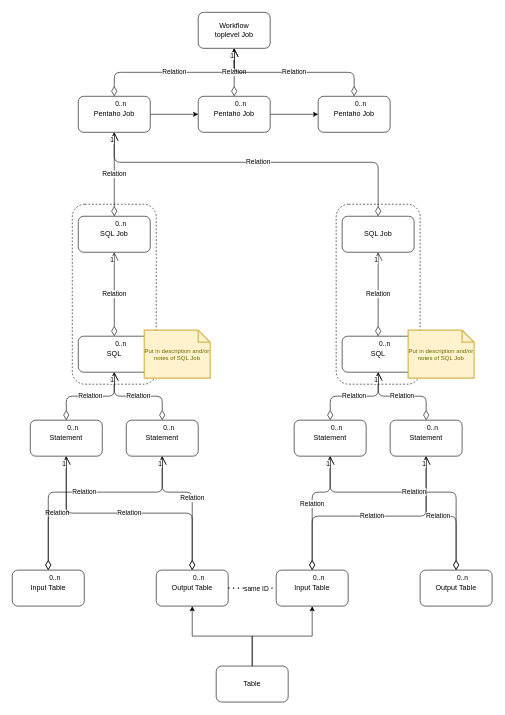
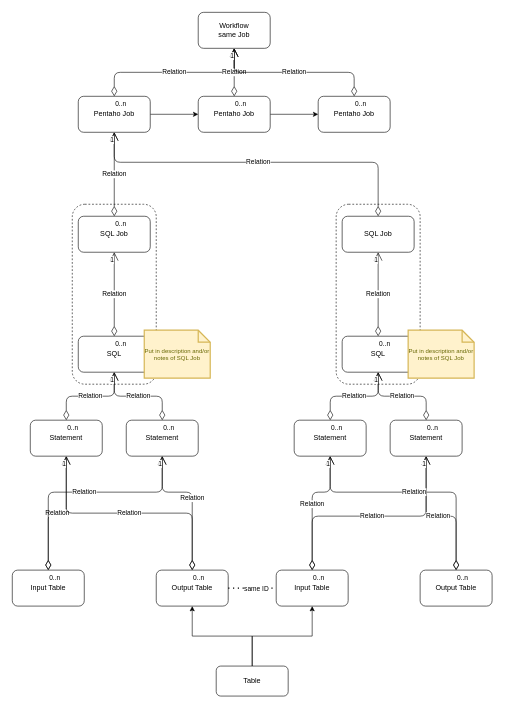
  <mxCell id="0" />
  <mxCell id="1" parent="0" />
  <mxCell id="2" value="" style="rounded=1;whiteSpace=wrap;html=1;dashed=1;fillColor=none;" parent="1" vertex="1"><mxGeometry x="120" y="340" width="140" height="300" as="geometry" /></mxCell>
  <mxCell id="3" value="" style="rounded=1;whiteSpace=wrap;html=1;dashed=1;fillColor=none;" parent="1" vertex="1"><mxGeometry x="560" y="340" width="140" height="300" as="geometry" /></mxCell>
  <mxCell id="4" style="edgeStyle=orthogonalEdgeStyle;rounded=0;orthogonalLoop=1;jettySize=auto;html=1;" parent="1" source="5" target="47" edge="1"><mxGeometry relative="1" as="geometry" /></mxCell>
  <mxCell id="5" value="Pentaho Job" style="rounded=1;whiteSpace=wrap;html=1;" parent="1" vertex="1"><mxGeometry x="130" y="160" width="120" height="60" as="geometry" /></mxCell>
  <mxCell id="6" value="SQL" style="rounded=1;whiteSpace=wrap;html=1;" parent="1" vertex="1"><mxGeometry x="130" y="560" width="120" height="60" as="geometry" /></mxCell>
  <mxCell id="7" value="Input Table" style="rounded=1;whiteSpace=wrap;html=1;" parent="1" vertex="1"><mxGeometry x="20" y="950" width="120" height="60" as="geometry" /></mxCell>
  <mxCell id="8" value="SQL Job" style="rounded=1;whiteSpace=wrap;html=1;" parent="1" vertex="1"><mxGeometry x="130" y="360" width="120" height="60" as="geometry" /></mxCell>
  <mxCell id="9" value="Relation" style="endArrow=open;html=1;endSize=12;startArrow=diamondThin;startSize=14;startFill=0;edgeStyle=orthogonalEdgeStyle;" parent="1" source="8" target="5" edge="1"><mxGeometry relative="1" as="geometry"><mxPoint x="490" y="590" as="sourcePoint" /><mxPoint x="650" y="590" as="targetPoint" /></mxGeometry></mxCell>
  <mxCell id="10" value="0..n" style="edgeLabel;resizable=0;html=1;align=left;verticalAlign=top;" parent="9" connectable="0" vertex="1"><mxGeometry x="-1" relative="1" as="geometry" /></mxCell>
  <mxCell id="11" value="1" style="edgeLabel;resizable=0;html=1;align=right;verticalAlign=top;" parent="9" connectable="0" vertex="1"><mxGeometry x="1" relative="1" as="geometry" /></mxCell>
  <mxCell id="12" value="Relation" style="endArrow=open;html=1;endSize=12;startArrow=diamondThin;startSize=14;startFill=0;edgeStyle=orthogonalEdgeStyle;exitX=0.5;exitY=0;exitDx=0;exitDy=0;" parent="1" source="6" target="8" edge="1"><mxGeometry relative="1" as="geometry"><mxPoint x="189.5" y="560" as="sourcePoint" /><mxPoint x="189.5" y="420" as="targetPoint" /></mxGeometry></mxCell>
  <mxCell id="13" value="0..n" style="edgeLabel;resizable=0;html=1;align=left;verticalAlign=top;" parent="12" connectable="0" vertex="1"><mxGeometry x="-1" relative="1" as="geometry" /></mxCell>
  <mxCell id="14" value="1" style="edgeLabel;resizable=0;html=1;align=right;verticalAlign=top;" parent="12" connectable="0" vertex="1"><mxGeometry x="1" relative="1" as="geometry" /></mxCell>
  <mxCell id="15" value="Relation" style="endArrow=open;html=1;endSize=12;startArrow=diamondThin;startSize=14;startFill=0;edgeStyle=orthogonalEdgeStyle;entryX=0.5;entryY=1;entryDx=0;entryDy=0;" parent="1" source="7" target="59" edge="1"><mxGeometry relative="1" as="geometry"><mxPoint x="190" y="760" as="sourcePoint" /><mxPoint x="450" y="670" as="targetPoint" /></mxGeometry></mxCell>
  <mxCell id="16" value="0..n" style="edgeLabel;resizable=0;html=1;align=left;verticalAlign=top;" parent="15" connectable="0" vertex="1"><mxGeometry x="-1" relative="1" as="geometry" /></mxCell>
  <mxCell id="17" value="1" style="edgeLabel;resizable=0;html=1;align=right;verticalAlign=top;" parent="15" connectable="0" vertex="1"><mxGeometry x="1" relative="1" as="geometry" /></mxCell>
  <mxCell id="18" value="Output Table" style="rounded=1;whiteSpace=wrap;html=1;" parent="1" vertex="1"><mxGeometry x="260" y="950" width="120" height="60" as="geometry" /></mxCell>
  <mxCell id="19" value="Relation" style="endArrow=open;html=1;endSize=12;startArrow=diamondThin;startSize=14;startFill=0;edgeStyle=orthogonalEdgeStyle;exitX=0.5;exitY=0;exitDx=0;exitDy=0;entryX=0.5;entryY=1;entryDx=0;entryDy=0;" parent="1" source="18" target="59" edge="1"><mxGeometry relative="1" as="geometry"><mxPoint x="80" y="770" as="sourcePoint" /><mxPoint x="200" y="630" as="targetPoint" /></mxGeometry></mxCell>
  <mxCell id="20" value="0..n" style="edgeLabel;resizable=0;html=1;align=left;verticalAlign=top;" parent="19" connectable="0" vertex="1"><mxGeometry x="-1" relative="1" as="geometry" /></mxCell>
  <mxCell id="21" value="1" style="edgeLabel;resizable=0;html=1;align=right;verticalAlign=top;" parent="19" connectable="0" vertex="1"><mxGeometry x="1" relative="1" as="geometry" /></mxCell>
  <mxCell id="22" value="Put in description and/or notes of SQL Job" style="shape=note;strokeWidth=2;fontSize=10;size=20;whiteSpace=wrap;html=1;fillColor=#fff2cc;strokeColor=#d6b656;fontColor=#666600;" parent="1" vertex="1"><mxGeometry x="240" y="550" width="110.0" height="80" as="geometry" /></mxCell>
  <mxCell id="23" value="SQL" style="rounded=1;whiteSpace=wrap;html=1;" parent="1" vertex="1"><mxGeometry x="570" y="560" width="120" height="60" as="geometry" /></mxCell>
  <mxCell id="24" value="Input Table" style="rounded=1;whiteSpace=wrap;html=1;" parent="1" vertex="1"><mxGeometry x="460" y="950" width="120" height="60" as="geometry" /></mxCell>
  <mxCell id="25" value="0..n" style="edgeLabel;resizable=0;html=1;align=left;verticalAlign=top;" parent="1" connectable="0" vertex="1"><mxGeometry x="630" y="360" as="geometry" /></mxCell>
  <mxCell id="26" value="Relation" style="endArrow=open;html=1;endSize=12;startArrow=diamondThin;startSize=14;startFill=0;edgeStyle=orthogonalEdgeStyle;exitX=0.5;exitY=0;exitDx=0;exitDy=0;" parent="1" source="23" target="40" edge="1"><mxGeometry relative="1" as="geometry"><mxPoint x="629.5" y="560" as="sourcePoint" /><mxPoint x="629.5" y="420" as="targetPoint" /></mxGeometry></mxCell>
  <mxCell id="27" value="0..n" style="edgeLabel;resizable=0;html=1;align=left;verticalAlign=top;" parent="26" connectable="0" vertex="1"><mxGeometry x="-1" relative="1" as="geometry" /></mxCell>
  <mxCell id="28" value="1" style="edgeLabel;resizable=0;html=1;align=right;verticalAlign=top;" parent="26" connectable="0" vertex="1"><mxGeometry x="1" relative="1" as="geometry" /></mxCell>
  <mxCell id="29" value="Relation" style="endArrow=open;html=1;endSize=12;startArrow=diamondThin;startSize=14;startFill=0;edgeStyle=orthogonalEdgeStyle;entryX=0.5;entryY=1;entryDx=0;entryDy=0;" parent="1" source="24" target="74" edge="1"><mxGeometry relative="1" as="geometry"><mxPoint x="630" y="760" as="sourcePoint" /><mxPoint x="890" y="670" as="targetPoint" /><Array as="points"><mxPoint x="520" y="860" /><mxPoint x="710" y="860" /></Array></mxGeometry></mxCell>
  <mxCell id="30" value="0..n" style="edgeLabel;resizable=0;html=1;align=left;verticalAlign=top;" parent="29" connectable="0" vertex="1"><mxGeometry x="-1" relative="1" as="geometry" /></mxCell>
  <mxCell id="31" value="1" style="edgeLabel;resizable=0;html=1;align=right;verticalAlign=top;" parent="29" connectable="0" vertex="1"><mxGeometry x="1" relative="1" as="geometry" /></mxCell>
  <mxCell id="32" value="Output Table" style="rounded=1;whiteSpace=wrap;html=1;" parent="1" vertex="1"><mxGeometry x="700" y="950" width="120" height="60" as="geometry" /></mxCell>
  <mxCell id="33" value="Relation" style="endArrow=open;html=1;endSize=12;startArrow=diamondThin;startSize=14;startFill=0;edgeStyle=orthogonalEdgeStyle;exitX=0.5;exitY=0;exitDx=0;exitDy=0;entryX=0.5;entryY=1;entryDx=0;entryDy=0;" parent="1" source="32" target="74" edge="1"><mxGeometry relative="1" as="geometry"><mxPoint x="520" y="770" as="sourcePoint" /><mxPoint x="640" y="630" as="targetPoint" /><Array as="points"><mxPoint x="760" y="860" /><mxPoint x="710" y="860" /></Array></mxGeometry></mxCell>
  <mxCell id="34" value="0..n" style="edgeLabel;resizable=0;html=1;align=left;verticalAlign=top;" parent="33" connectable="0" vertex="1"><mxGeometry x="-1" relative="1" as="geometry" /></mxCell>
  <mxCell id="35" value="1" style="edgeLabel;resizable=0;html=1;align=right;verticalAlign=top;" parent="33" connectable="0" vertex="1"><mxGeometry x="1" relative="1" as="geometry" /></mxCell>
  <mxCell id="36" value="Put in description and/or notes of SQL Job" style="shape=note;strokeWidth=2;fontSize=10;size=20;whiteSpace=wrap;html=1;fillColor=#fff2cc;strokeColor=#d6b656;fontColor=#666600;" parent="1" vertex="1"><mxGeometry x="680" y="550" width="110.0" height="80" as="geometry" /></mxCell>
  <mxCell id="37" value="Relation" style="endArrow=open;html=1;endSize=12;startArrow=diamondThin;startSize=14;startFill=0;edgeStyle=orthogonalEdgeStyle;exitX=0.5;exitY=0;exitDx=0;exitDy=0;" parent="1" source="40" target="5" edge="1"><mxGeometry relative="1" as="geometry"><mxPoint x="590" y="210" as="sourcePoint" /><mxPoint x="200" y="230" as="targetPoint" /><Array as="points"><mxPoint x="630" y="270" /><mxPoint x="190" y="270" /></Array></mxGeometry></mxCell>
  <mxCell id="38" value="0..n" style="edgeLabel;resizable=0;html=1;align=left;verticalAlign=top;" parent="37" connectable="0" vertex="1"><mxGeometry x="-1" relative="1" as="geometry" /></mxCell>
  <mxCell id="39" value="1" style="edgeLabel;resizable=0;html=1;align=right;verticalAlign=top;" parent="37" connectable="0" vertex="1"><mxGeometry x="1" relative="1" as="geometry" /></mxCell>
  <mxCell id="40" value="SQL Job" style="rounded=1;whiteSpace=wrap;html=1;" parent="1" vertex="1"><mxGeometry x="570" y="360" width="120" height="60" as="geometry" /></mxCell>
  <mxCell id="41" value="" style="endArrow=none;dashed=1;html=1;dashPattern=1 3;strokeWidth=2;exitX=1;exitY=0.5;exitDx=0;exitDy=0;" parent="1" source="18" target="24" edge="1"><mxGeometry width="50" height="50" relative="1" as="geometry"><mxPoint x="330" y="780" as="sourcePoint" /><mxPoint x="380" y="730" as="targetPoint" /></mxGeometry></mxCell>
  <mxCell id="42" value="same ID" style="edgeLabel;html=1;align=center;verticalAlign=middle;resizable=0;points=[];" parent="41" vertex="1" connectable="0"><mxGeometry x="0.15" y="-1" relative="1" as="geometry"><mxPoint as="offset" /></mxGeometry></mxCell>
  <mxCell id="43" style="edgeStyle=orthogonalEdgeStyle;rounded=0;orthogonalLoop=1;jettySize=auto;html=1;entryX=0.5;entryY=1;entryDx=0;entryDy=0;" parent="1" source="45" target="18" edge="1"><mxGeometry relative="1" as="geometry" /></mxCell>
  <mxCell id="44" style="edgeStyle=orthogonalEdgeStyle;rounded=0;orthogonalLoop=1;jettySize=auto;html=1;entryX=0.5;entryY=1;entryDx=0;entryDy=0;" parent="1" source="45" target="24" edge="1"><mxGeometry relative="1" as="geometry" /></mxCell>
- <mxCell id="45" value="Table" style="rounded=1;whiteSpace=wrap;html=1;" parent="1" vertex="1"><mxGeometry x="360" y="1110" width="120" height="60" as="geometry" /></mxCell>
+ <mxCell id="45" value="Table" style="rounded=1;whiteSpace=wrap;html=1;" parent="1" vertex="1"><mxGeometry x="360" y="1110" width="120" height="50" as="geometry" /></mxCell>
  <mxCell id="46" style="edgeStyle=orthogonalEdgeStyle;rounded=0;orthogonalLoop=1;jettySize=auto;html=1;" parent="1" source="47" target="48" edge="1"><mxGeometry relative="1" as="geometry" /></mxCell>
  <mxCell id="47" value="Pentaho Job" style="rounded=1;whiteSpace=wrap;html=1;" parent="1" vertex="1"><mxGeometry x="330" y="160" width="120" height="60" as="geometry" /></mxCell>
  <mxCell id="48" value="Pentaho Job" style="rounded=1;whiteSpace=wrap;html=1;" parent="1" vertex="1"><mxGeometry x="530" y="160" width="120" height="60" as="geometry" /></mxCell>
- <mxCell id="49" value="Workflow&lt;br&gt;toplevel Job" style="rounded=1;whiteSpace=wrap;html=1;" parent="1" vertex="1"><mxGeometry x="330" y="20" width="120" height="60" as="geometry" /></mxCell>
+ <mxCell id="49" value="Workflow&lt;br&gt;same Job" style="rounded=1;whiteSpace=wrap;html=1;" parent="1" vertex="1"><mxGeometry x="330" y="20" width="120" height="60" as="geometry" /></mxCell>
  <mxCell id="50" value="Relation" style="endArrow=open;html=1;endSize=12;startArrow=diamondThin;startSize=14;startFill=0;edgeStyle=orthogonalEdgeStyle;entryX=0.5;entryY=1;entryDx=0;entryDy=0;exitX=0.5;exitY=0;exitDx=0;exitDy=0;" parent="1" source="5" target="49" edge="1"><mxGeometry relative="1" as="geometry"><mxPoint x="200" y="370" as="sourcePoint" /><mxPoint x="200" y="230" as="targetPoint" /></mxGeometry></mxCell>
  <mxCell id="51" value="0..n" style="edgeLabel;resizable=0;html=1;align=left;verticalAlign=top;" parent="50" connectable="0" vertex="1"><mxGeometry x="-1" relative="1" as="geometry" /></mxCell>
  <mxCell id="52" value="1" style="edgeLabel;resizable=0;html=1;align=right;verticalAlign=top;" parent="50" connectable="0" vertex="1"><mxGeometry x="1" relative="1" as="geometry" /></mxCell>
  <mxCell id="53" value="Relation" style="endArrow=open;html=1;endSize=12;startArrow=diamondThin;startSize=14;startFill=0;edgeStyle=orthogonalEdgeStyle;entryX=0.5;entryY=1;entryDx=0;entryDy=0;exitX=0.5;exitY=0;exitDx=0;exitDy=0;" parent="1" source="47" target="49" edge="1"><mxGeometry relative="1" as="geometry"><mxPoint x="210" y="380" as="sourcePoint" /><mxPoint x="210" y="240" as="targetPoint" /></mxGeometry></mxCell>
  <mxCell id="54" value="0..n" style="edgeLabel;resizable=0;html=1;align=left;verticalAlign=top;" parent="53" connectable="0" vertex="1"><mxGeometry x="-1" relative="1" as="geometry" /></mxCell>
  <mxCell id="55" value="1" style="edgeLabel;resizable=0;html=1;align=right;verticalAlign=top;" parent="53" connectable="0" vertex="1"><mxGeometry x="1" relative="1" as="geometry" /></mxCell>
  <mxCell id="56" value="Relation" style="endArrow=open;html=1;endSize=12;startArrow=diamondThin;startSize=14;startFill=0;edgeStyle=orthogonalEdgeStyle;exitX=0.5;exitY=0;exitDx=0;exitDy=0;" parent="1" source="48" target="49" edge="1"><mxGeometry relative="1" as="geometry"><mxPoint x="610" y="110" as="sourcePoint" /><mxPoint x="220" y="250" as="targetPoint" /></mxGeometry></mxCell>
  <mxCell id="57" value="0..n" style="edgeLabel;resizable=0;html=1;align=left;verticalAlign=top;" parent="56" connectable="0" vertex="1"><mxGeometry x="-1" relative="1" as="geometry" /></mxCell>
  <mxCell id="58" value="1" style="edgeLabel;resizable=0;html=1;align=right;verticalAlign=top;" parent="56" connectable="0" vertex="1"><mxGeometry x="1" relative="1" as="geometry" /></mxCell>
  <mxCell id="59" value="Statement" style="rounded=1;whiteSpace=wrap;html=1;" vertex="1" parent="1"><mxGeometry x="50" y="700" width="120" height="60" as="geometry" /></mxCell>
  <mxCell id="60" value="Statement" style="rounded=1;whiteSpace=wrap;html=1;" vertex="1" parent="1"><mxGeometry x="210" y="700" width="120" height="60" as="geometry" /></mxCell>
  <mxCell id="61" value="Relation" style="endArrow=open;html=1;endSize=12;startArrow=diamondThin;startSize=14;startFill=0;edgeStyle=orthogonalEdgeStyle;entryX=0.5;entryY=1;entryDx=0;entryDy=0;" edge="1" parent="1" target="60"><mxGeometry relative="1" as="geometry"><mxPoint x="80" y="950" as="sourcePoint" /><mxPoint x="120" y="770" as="targetPoint" /><Array as="points"><mxPoint x="80" y="820" /><mxPoint x="270" y="820" /></Array></mxGeometry></mxCell>
  <mxCell id="62" value="1" style="edgeLabel;resizable=0;html=1;align=right;verticalAlign=top;" connectable="0" vertex="1" parent="61"><mxGeometry x="1" relative="1" as="geometry" /></mxCell>
  <mxCell id="63" value="Relation" style="endArrow=open;html=1;endSize=12;startArrow=diamondThin;startSize=14;startFill=0;edgeStyle=orthogonalEdgeStyle;exitX=0.5;exitY=0;exitDx=0;exitDy=0;" edge="1" parent="1" source="18" target="60"><mxGeometry relative="1" as="geometry"><mxPoint x="320" y="1060" as="sourcePoint" /><mxPoint x="120" y="770" as="targetPoint" /><Array as="points"><mxPoint x="320" y="820" /><mxPoint x="270" y="820" /></Array></mxGeometry></mxCell>
  <mxCell id="64" value="1" style="edgeLabel;resizable=0;html=1;align=right;verticalAlign=top;" connectable="0" vertex="1" parent="63"><mxGeometry x="1" relative="1" as="geometry" /></mxCell>
  <mxCell id="65" value="Relation" style="endArrow=open;html=1;endSize=12;startArrow=diamondThin;startSize=14;startFill=0;edgeStyle=orthogonalEdgeStyle;entryX=0.5;entryY=1;entryDx=0;entryDy=0;" edge="1" parent="1" source="59" target="6"><mxGeometry relative="1" as="geometry"><mxPoint x="340" y="1080" as="sourcePoint" /><mxPoint x="130" y="780" as="targetPoint" /></mxGeometry></mxCell>
  <mxCell id="66" value="0..n" style="edgeLabel;resizable=0;html=1;align=left;verticalAlign=top;" connectable="0" vertex="1" parent="65"><mxGeometry x="-1" relative="1" as="geometry" /></mxCell>
  <mxCell id="67" value="1" style="edgeLabel;resizable=0;html=1;align=right;verticalAlign=top;" connectable="0" vertex="1" parent="65"><mxGeometry x="1" relative="1" as="geometry" /></mxCell>
  <mxCell id="68" value="Relation" style="endArrow=open;html=1;endSize=12;startArrow=diamondThin;startSize=14;startFill=0;edgeStyle=orthogonalEdgeStyle;exitX=0.5;exitY=0;exitDx=0;exitDy=0;" edge="1" parent="1" source="60" target="6"><mxGeometry relative="1" as="geometry"><mxPoint x="350" y="1090" as="sourcePoint" /><mxPoint x="140" y="790" as="targetPoint" /></mxGeometry></mxCell>
  <mxCell id="69" value="0..n" style="edgeLabel;resizable=0;html=1;align=left;verticalAlign=top;" connectable="0" vertex="1" parent="68"><mxGeometry x="-1" relative="1" as="geometry" /></mxCell>
  <mxCell id="70" value="1" style="edgeLabel;resizable=0;html=1;align=right;verticalAlign=top;" connectable="0" vertex="1" parent="68"><mxGeometry x="1" relative="1" as="geometry" /></mxCell>
  <mxCell id="71" value="1" style="edgeLabel;resizable=0;html=1;align=right;verticalAlign=top;" connectable="0" vertex="1" parent="1"><mxGeometry x="550" y="760" as="geometry" /></mxCell>
  <mxCell id="72" value="1" style="edgeLabel;resizable=0;html=1;align=right;verticalAlign=top;" connectable="0" vertex="1" parent="1"><mxGeometry x="550" y="760" as="geometry" /></mxCell>
  <mxCell id="73" value="Statement" style="rounded=1;whiteSpace=wrap;html=1;" vertex="1" parent="1"><mxGeometry x="490" y="700" width="120" height="60" as="geometry" /></mxCell>
  <mxCell id="74" value="Statement" style="rounded=1;whiteSpace=wrap;html=1;" vertex="1" parent="1"><mxGeometry x="650" y="700" width="120" height="60" as="geometry" /></mxCell>
  <mxCell id="75" value="1" style="edgeLabel;resizable=0;html=1;align=right;verticalAlign=top;" connectable="0" vertex="1" parent="1"><mxGeometry x="710" y="760" as="geometry" /></mxCell>
  <mxCell id="76" value="1" style="edgeLabel;resizable=0;html=1;align=right;verticalAlign=top;" connectable="0" vertex="1" parent="1"><mxGeometry x="710.059" y="760" as="geometry" /></mxCell>
  <mxCell id="77" value="0..n" style="edgeLabel;resizable=0;html=1;align=left;verticalAlign=top;" connectable="0" vertex="1" parent="1"><mxGeometry x="550.059" y="700" as="geometry" /></mxCell>
  <mxCell id="78" value="0..n" style="edgeLabel;resizable=0;html=1;align=left;verticalAlign=top;" connectable="0" vertex="1" parent="1"><mxGeometry x="710" y="700" as="geometry" /></mxCell>
  <mxCell id="79" value="Relation" style="endArrow=open;html=1;endSize=12;startArrow=diamondThin;startSize=14;startFill=0;edgeStyle=orthogonalEdgeStyle;entryX=0.5;entryY=1;entryDx=0;entryDy=0;" edge="1" parent="1" target="73"><mxGeometry relative="1" as="geometry"><mxPoint x="520" y="950" as="sourcePoint" /><mxPoint x="720" y="770" as="targetPoint" /><Array as="points"><mxPoint x="520" y="820" /><mxPoint x="550" y="820" /></Array></mxGeometry></mxCell>
  <mxCell id="80" value="0..n" style="edgeLabel;resizable=0;html=1;align=left;verticalAlign=top;" connectable="0" vertex="1" parent="79"><mxGeometry x="-1" relative="1" as="geometry" /></mxCell>
  <mxCell id="81" value="1" style="edgeLabel;resizable=0;html=1;align=right;verticalAlign=top;" connectable="0" vertex="1" parent="79"><mxGeometry x="1" relative="1" as="geometry" /></mxCell>
  <mxCell id="82" value="Relation" style="endArrow=open;html=1;endSize=12;startArrow=diamondThin;startSize=14;startFill=0;edgeStyle=orthogonalEdgeStyle;" edge="1" parent="1"><mxGeometry relative="1" as="geometry"><mxPoint x="760" y="950" as="sourcePoint" /><mxPoint x="550" y="760" as="targetPoint" /><Array as="points"><mxPoint x="760" y="820" /><mxPoint x="550" y="820" /></Array></mxGeometry></mxCell>
  <mxCell id="83" value="0..n" style="edgeLabel;resizable=0;html=1;align=left;verticalAlign=top;" connectable="0" vertex="1" parent="82"><mxGeometry x="-1" relative="1" as="geometry" /></mxCell>
  <mxCell id="84" value="1" style="edgeLabel;resizable=0;html=1;align=right;verticalAlign=top;" connectable="0" vertex="1" parent="82"><mxGeometry x="1" relative="1" as="geometry" /></mxCell>
  <mxCell id="85" value="Relation" style="endArrow=open;html=1;endSize=12;startArrow=diamondThin;startSize=14;startFill=0;edgeStyle=orthogonalEdgeStyle;entryX=0.5;entryY=1;entryDx=0;entryDy=0;" edge="1" parent="1"><mxGeometry relative="1" as="geometry"><mxPoint x="550.119" y="700" as="sourcePoint" /><mxPoint x="630.06" y="620" as="targetPoint" /><Array as="points"><mxPoint x="550" y="660" /><mxPoint x="630" y="660" /></Array></mxGeometry></mxCell>
  <mxCell id="86" value="0..n" style="edgeLabel;resizable=0;html=1;align=left;verticalAlign=top;" connectable="0" vertex="1" parent="85"><mxGeometry x="-1" relative="1" as="geometry" /></mxCell>
  <mxCell id="87" value="1" style="edgeLabel;resizable=0;html=1;align=right;verticalAlign=top;" connectable="0" vertex="1" parent="85"><mxGeometry x="1" relative="1" as="geometry" /></mxCell>
  <mxCell id="88" value="Relation" style="endArrow=open;html=1;endSize=12;startArrow=diamondThin;startSize=14;startFill=0;edgeStyle=orthogonalEdgeStyle;exitX=0.5;exitY=0;exitDx=0;exitDy=0;" edge="1" parent="1"><mxGeometry relative="1" as="geometry"><mxPoint x="710.06" y="700" as="sourcePoint" /><mxPoint x="630.119" y="620" as="targetPoint" /><Array as="points"><mxPoint x="710" y="660" /><mxPoint x="630" y="660" /></Array></mxGeometry></mxCell>
  <mxCell id="89" value="0..n" style="edgeLabel;resizable=0;html=1;align=left;verticalAlign=top;" connectable="0" vertex="1" parent="88"><mxGeometry x="-1" relative="1" as="geometry" /></mxCell>
  <mxCell id="90" value="1" style="edgeLabel;resizable=0;html=1;align=right;verticalAlign=top;" connectable="0" vertex="1" parent="88"><mxGeometry x="1" relative="1" as="geometry" /></mxCell>
